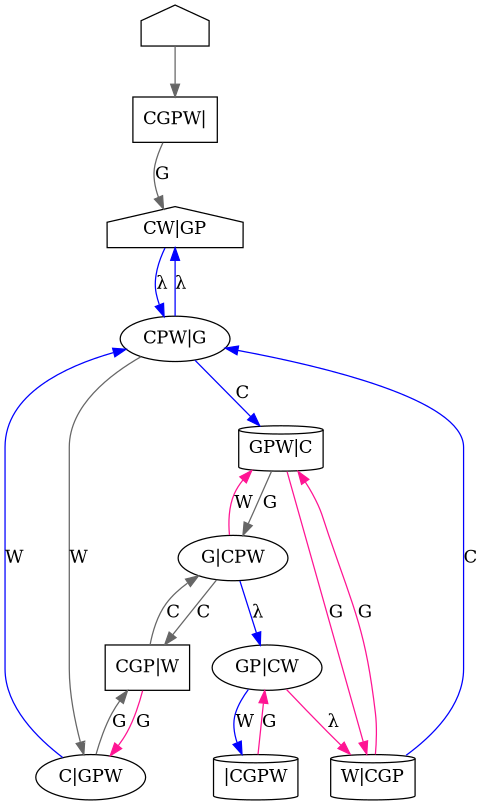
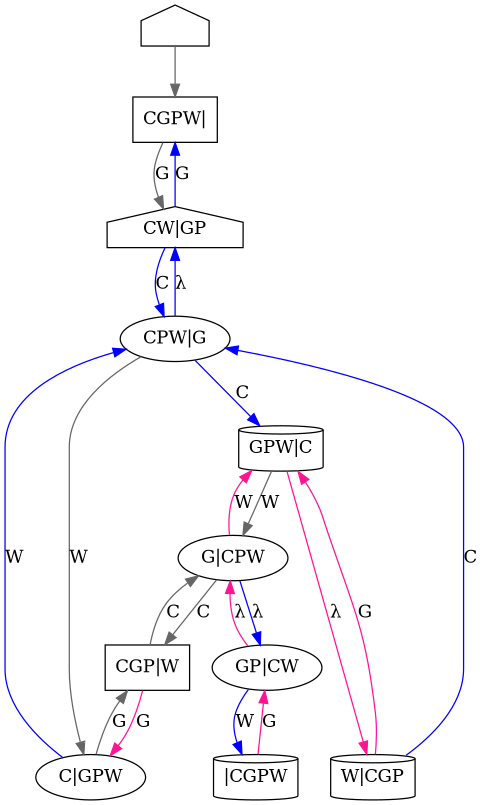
  digraph {
    node [shape=ellipse]
    edge [color=blue]
    " " [shape=house]
    "CGPW|" [shape=box]
    "CW|GP" [shape=house]
    "|CGPW" [shape=cylinder]
    "GP|CW"
    "G|CPW"
    "CPW|G"
    "C|GPW"
    "GPW|C" [shape=cylinder]
    "CGP|W" [shape=box]
    "W|CGP" [shape=cylinder]
    " " -> "CGPW|" [color=gray40]
    "CGPW|" -> "CW|GP" [color=gray40 label=G]
-   "CW|GP" -> "CPW|G" [label="λ"]
+   "CW|GP" -> "CGPW|" [label=G]
+   "CW|GP" -> "CPW|G" [label=C]
    "|CGPW" -> "GP|CW" [color=deeppink label=G]
    "GP|CW" -> "|CGPW" [label=W]
-   "GP|CW" -> "W|CGP" [color=deeppink label="λ"]
+   "GP|CW" -> "G|CPW" [color=deeppink label="λ"]
    "G|CPW" -> "GP|CW" [label="λ"]
    "G|CPW" -> "GPW|C" [color=deeppink label=W]
    "G|CPW" -> "CGP|W" [color=gray40 label=C]
    "CPW|G" -> "CW|GP" [label="λ"]
    "CPW|G" -> "C|GPW" [color=gray40 label=W]
    "CPW|G" -> "GPW|C" [label=C]
    "C|GPW" -> "CPW|G" [label=W]
    "C|GPW" -> "CGP|W" [color=gray40 label=G]
-   "GPW|C" -> "G|CPW" [color=gray40 label=G]
-   "GPW|C" -> "W|CGP" [color=deeppink label=G]
+   "GPW|C" -> "G|CPW" [color=gray40 label=W]
+   "GPW|C" -> "W|CGP" [color=deeppink label="λ"]
    "CGP|W" -> "G|CPW" [color=gray40 label=C]
    "CGP|W" -> "C|GPW" [color=deeppink label=G]
    "W|CGP" -> "CPW|G" [label=C]
    "W|CGP" -> "GPW|C" [color=deeppink label=G]
  }
